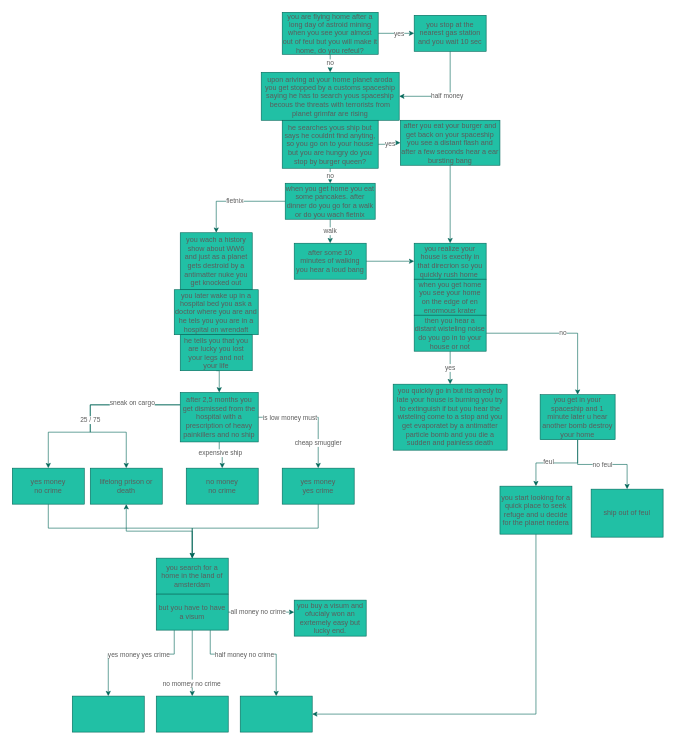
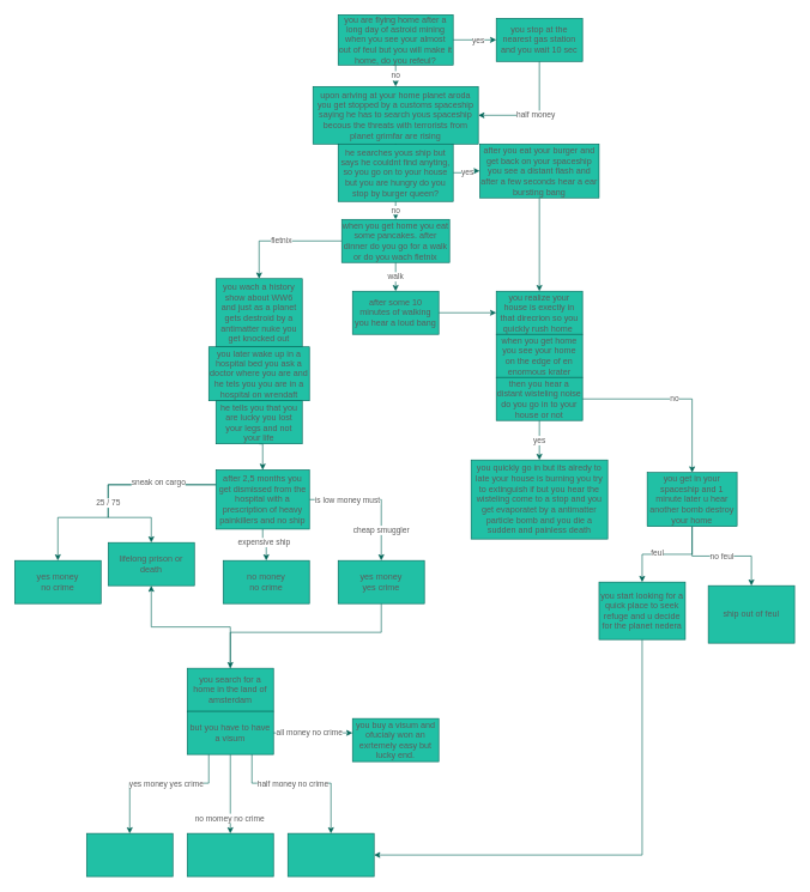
  <mxCell id="0" />
  <mxCell id="1" parent="0" />
  <mxCell id="2" value="no" style="edgeStyle=orthogonalEdgeStyle;orthogonalLoop=1;jettySize=auto;html=1;rounded=0;strokeColor=#006658;fontColor=#5C5C5C;" parent="1" source="5" target="7" edge="1"><mxGeometry relative="1" as="geometry" /></mxCell>
  <mxCell id="3" value="" style="edgeStyle=orthogonalEdgeStyle;orthogonalLoop=1;jettySize=auto;html=1;rounded=0;strokeColor=#006658;fontColor=#5C5C5C;" parent="1" source="5" target="9" edge="1"><mxGeometry relative="1" as="geometry" /></mxCell>
  <mxCell id="4" value="yes" style="edgeLabel;html=1;align=center;verticalAlign=middle;resizable=0;points=[];fontColor=#5C5C5C;" parent="3" vertex="1" connectable="0"><mxGeometry x="-0.207" y="-1" relative="1" as="geometry"><mxPoint x="10" y="-1" as="offset" /></mxGeometry></mxCell>
  <mxCell id="5" value="you are flying home after a long day of astroid mining when you see your almost out of feul but you will make it home, do you refeul?" style="whiteSpace=wrap;html=1;arcSize=22;fillColor=#21C0A5;strokeColor=#006658;fontColor=#5C5C5C;" parent="1" vertex="1"><mxGeometry x="470" y="20" width="160" height="70" as="geometry" /></mxCell>
  <mxCell id="6" style="edgeStyle=orthogonalEdgeStyle;orthogonalLoop=1;jettySize=auto;html=1;exitX=0.5;exitY=1;exitDx=0;exitDy=0;rounded=0;strokeColor=#006658;fontColor=#5C5C5C;" parent="1" source="7" target="12" edge="1"><mxGeometry relative="1" as="geometry" /></mxCell>
  <mxCell id="7" value="upon ariving at your home planet aroda you get stopped by a customs spaceship saying he has to search yous spaceship becous the threats with terrorists from planet grimfar are rising" style="whiteSpace=wrap;html=1;fillColor=#21C0A5;strokeColor=#006658;fontColor=#5C5C5C;" parent="1" vertex="1"><mxGeometry x="435" y="120" width="230" height="80" as="geometry" /></mxCell>
  <mxCell id="8" value="half money" style="edgeStyle=orthogonalEdgeStyle;orthogonalLoop=1;jettySize=auto;html=1;exitX=0.5;exitY=1;exitDx=0;exitDy=0;rounded=0;strokeColor=#006658;fontColor=#5C5C5C;" parent="1" source="9" target="7" edge="1"><mxGeometry relative="1" as="geometry"><Array as="points"><mxPoint x="750" y="160" /></Array></mxGeometry></mxCell>
  <mxCell id="9" value="you stop at the nearest gas station&lt;br&gt;and you wait 10 sec" style="whiteSpace=wrap;html=1;fillColor=#21C0A5;strokeColor=#006658;fontColor=#5C5C5C;" parent="1" vertex="1"><mxGeometry x="690" y="25" width="120" height="60" as="geometry" /></mxCell>
  <mxCell id="10" value="yes" style="edgeStyle=orthogonalEdgeStyle;orthogonalLoop=1;jettySize=auto;html=1;rounded=0;strokeColor=#006658;fontColor=#5C5C5C;" parent="1" source="12" target="14" edge="1"><mxGeometry relative="1" as="geometry" /></mxCell>
  <mxCell id="11" value="no" style="edgeStyle=orthogonalEdgeStyle;orthogonalLoop=1;jettySize=auto;html=1;rounded=0;strokeColor=#006658;fontColor=#5C5C5C;" parent="1" source="12" target="17" edge="1"><mxGeometry relative="1" as="geometry" /></mxCell>
  <mxCell id="12" value="he searches yous ship but says he couldnt find anyting, so you go on to your house but you are hungry do you stop by burger queen?" style="whiteSpace=wrap;html=1;fillColor=#21C0A5;strokeColor=#006658;fontColor=#5C5C5C;" parent="1" vertex="1"><mxGeometry x="470" y="200" width="160" height="80" as="geometry" /></mxCell>
  <mxCell id="13" style="edgeStyle=orthogonalEdgeStyle;orthogonalLoop=1;jettySize=auto;html=1;exitX=0.5;exitY=1;exitDx=0;exitDy=0;entryX=0.5;entryY=0;entryDx=0;entryDy=0;rounded=0;strokeColor=#006658;fontColor=#5C5C5C;" parent="1" source="14" target="18" edge="1"><mxGeometry relative="1" as="geometry" /></mxCell>
  <mxCell id="14" value="after you eat your burger and get back on your spaceship you see a distant flash and after a few seconds hear a ear bursting bang" style="whiteSpace=wrap;html=1;fillColor=#21C0A5;strokeColor=#006658;fontColor=#5C5C5C;" parent="1" vertex="1"><mxGeometry x="667" y="200" width="166" height="75" as="geometry" /></mxCell>
  <mxCell id="15" value="fletnix" style="edgeStyle=orthogonalEdgeStyle;orthogonalLoop=1;jettySize=auto;html=1;rounded=0;strokeColor=#006658;fontColor=#5C5C5C;" parent="1" source="17" target="28" edge="1"><mxGeometry relative="1" as="geometry" /></mxCell>
  <mxCell id="16" value="walk" style="edgeStyle=orthogonalEdgeStyle;orthogonalLoop=1;jettySize=auto;html=1;rounded=0;strokeColor=#006658;fontColor=#5C5C5C;" parent="1" source="17" target="30" edge="1"><mxGeometry relative="1" as="geometry" /></mxCell>
  <mxCell id="17" value="when you get home you eat some pancakes. after dinner do you go for a walk or do you wach fletnix" style="whiteSpace=wrap;html=1;fillColor=#21C0A5;strokeColor=#006658;fontColor=#5C5C5C;" parent="1" vertex="1"><mxGeometry x="475" y="305" width="150" height="60" as="geometry" /></mxCell>
  <mxCell id="18" value="you realize your house is exectly in that direcrion so you quickly rush home&amp;nbsp;" style="whiteSpace=wrap;html=1;fillColor=#21C0A5;strokeColor=#006658;fontColor=#5C5C5C;" parent="1" vertex="1"><mxGeometry x="690" y="405" width="120" height="60" as="geometry" /></mxCell>
  <mxCell id="19" value="when you get home you see your home on the edge of en enormous krater" style="whiteSpace=wrap;html=1;fillColor=#21C0A5;strokeColor=#006658;fontColor=#5C5C5C;" parent="1" vertex="1"><mxGeometry x="690" y="465" width="120" height="60" as="geometry" /></mxCell>
  <mxCell id="20" value="yes" style="edgeStyle=orthogonalEdgeStyle;orthogonalLoop=1;jettySize=auto;html=1;rounded=0;strokeColor=#006658;fontColor=#5C5C5C;" parent="1" source="22" target="23" edge="1"><mxGeometry relative="1" as="geometry" /></mxCell>
  <mxCell id="21" value="no" style="edgeStyle=orthogonalEdgeStyle;rounded=0;orthogonalLoop=1;jettySize=auto;html=1;exitX=1;exitY=0.5;exitDx=0;exitDy=0;strokeColor=#006658;fontColor=#5C5C5C;" parent="1" source="22" target="27" edge="1"><mxGeometry relative="1" as="geometry" /></mxCell>
  <mxCell id="22" value="then you hear a distant wisteling noise do you go in to your house or not" style="whiteSpace=wrap;html=1;fillColor=#21C0A5;strokeColor=#006658;fontColor=#5C5C5C;" parent="1" vertex="1"><mxGeometry x="690" y="525" width="120" height="60" as="geometry" /></mxCell>
  <mxCell id="23" value="you quickly go in but its alredy to late your house is burning you try to extinguish if but you hear the wisteling come to a stop and you get evaporatet by a antimatter particle bomb and you die a sudden and painless death" style="whiteSpace=wrap;html=1;fillColor=#21C0A5;strokeColor=#006658;fontColor=#5C5C5C;" parent="1" vertex="1"><mxGeometry x="655" y="640" width="190" height="110" as="geometry" /></mxCell>
  <mxCell id="24" value="" style="edgeStyle=orthogonalEdgeStyle;rounded=0;orthogonalLoop=1;jettySize=auto;html=1;strokeColor=#006658;fontColor=#5C5C5C;" parent="1" source="27" target="44" edge="1"><mxGeometry relative="1" as="geometry" /></mxCell>
  <mxCell id="25" value="feul" style="edgeLabel;html=1;align=center;verticalAlign=middle;resizable=0;points=[];fontColor=#5C5C5C;" parent="24" vertex="1" connectable="0"><mxGeometry x="0.2" y="-3" relative="1" as="geometry"><mxPoint as="offset" /></mxGeometry></mxCell>
  <mxCell id="26" value="no feul" style="edgeStyle=orthogonalEdgeStyle;rounded=0;orthogonalLoop=1;jettySize=auto;html=1;strokeColor=#006658;fontColor=#5C5C5C;" parent="1" source="27" target="62" edge="1"><mxGeometry relative="1" as="geometry" /></mxCell>
  <mxCell id="27" value="you get in your spaceship and 1 minute later u hear another bomb destroy your home" style="whiteSpace=wrap;html=1;fillColor=#21C0A5;strokeColor=#006658;fontColor=#5C5C5C;" parent="1" vertex="1"><mxGeometry x="900" y="657.5" width="125" height="75" as="geometry" /></mxCell>
  <mxCell id="28" value="you wach a history show about WW6&lt;br&gt;and just as a planet gets destroid by a antimatter nuke you get knocked out" style="whiteSpace=wrap;html=1;fillColor=#21C0A5;strokeColor=#006658;fontColor=#5C5C5C;" parent="1" vertex="1"><mxGeometry x="300" y="387.5" width="120" height="95" as="geometry" /></mxCell>
  <mxCell id="29" style="edgeStyle=orthogonalEdgeStyle;orthogonalLoop=1;jettySize=auto;html=1;exitX=1;exitY=0.5;exitDx=0;exitDy=0;entryX=0;entryY=0.5;entryDx=0;entryDy=0;rounded=0;strokeColor=#006658;fontColor=#5C5C5C;" parent="1" source="30" target="18" edge="1"><mxGeometry relative="1" as="geometry" /></mxCell>
  <mxCell id="30" value="after some 10 minutes of walking you hear a loud bang" style="whiteSpace=wrap;html=1;fillColor=#21C0A5;strokeColor=#006658;fontColor=#5C5C5C;" parent="1" vertex="1"><mxGeometry x="490" y="405" width="120" height="60" as="geometry" /></mxCell>
  <mxCell id="31" value="" style="edgeStyle=orthogonalEdgeStyle;orthogonalLoop=1;jettySize=auto;html=1;fontSize=12;endArrow=open;startSize=14;endSize=14;rounded=0;strokeColor=#006658;fontColor=#5C5C5C;" parent="1" source="32" target="34" edge="1"><mxGeometry relative="1" as="geometry" /></mxCell>
  <mxCell id="32" value="you later wake up in a hospital bed you ask a doctor where you are and he tels you you are in a hospital on wrendaft" style="whiteSpace=wrap;html=1;fillColor=#21C0A5;strokeColor=#006658;fontColor=#5C5C5C;" parent="1" vertex="1"><mxGeometry x="290" y="482.5" width="140" height="75" as="geometry" /></mxCell>
  <mxCell id="33" style="edgeStyle=orthogonalEdgeStyle;rounded=0;orthogonalLoop=1;jettySize=auto;html=1;exitX=0.5;exitY=1;exitDx=0;exitDy=0;entryX=0.5;entryY=0;entryDx=0;entryDy=0;strokeColor=#006658;fontColor=#5C5C5C;" parent="1" source="34" target="42" edge="1"><mxGeometry relative="1" as="geometry" /></mxCell>
  <mxCell id="34" value="he tells you that you are lucky you lost your legs and not your life" style="whiteSpace=wrap;html=1;fillColor=#21C0A5;strokeColor=#006658;fontColor=#5C5C5C;" parent="1" vertex="1"><mxGeometry x="300" y="557.5" width="120" height="60" as="geometry" /></mxCell>
  <mxCell id="35" value="cheap smuggler" style="edgeStyle=orthogonalEdgeStyle;rounded=0;orthogonalLoop=1;jettySize=auto;html=1;strokeColor=#006658;fontColor=#5C5C5C;" parent="1" source="42" target="46" edge="1"><mxGeometry x="0.543" relative="1" as="geometry"><mxPoint as="offset" /></mxGeometry></mxCell>
  <mxCell id="36" value="is low money must" style="edgeLabel;html=1;align=center;verticalAlign=middle;resizable=0;points=[];fontColor=#5C5C5C;" parent="35" vertex="1" connectable="0"><mxGeometry x="-0.531" y="-1" relative="1" as="geometry"><mxPoint x="9" y="-1" as="offset" /></mxGeometry></mxCell>
  <mxCell id="37" value="" style="edgeStyle=orthogonalEdgeStyle;rounded=0;orthogonalLoop=1;jettySize=auto;html=1;strokeColor=#006658;fontColor=#5C5C5C;" parent="1" source="42" target="47" edge="1"><mxGeometry relative="1" as="geometry" /></mxCell>
  <mxCell id="38" value="expensive ship" style="edgeLabel;html=1;align=center;verticalAlign=middle;resizable=0;points=[];fontColor=#5C5C5C;" parent="37" vertex="1" connectable="0"><mxGeometry x="-0.281" y="1" relative="1" as="geometry"><mxPoint as="offset" /></mxGeometry></mxCell>
  <mxCell id="39" style="edgeStyle=orthogonalEdgeStyle;rounded=0;orthogonalLoop=1;jettySize=auto;html=1;exitX=0;exitY=0.25;exitDx=0;exitDy=0;entryX=0.5;entryY=0;entryDx=0;entryDy=0;strokeColor=#006658;fontColor=#5C5C5C;" parent="1" source="42" target="50" edge="1"><mxGeometry relative="1" as="geometry"><Array as="points"><mxPoint x="150" y="674" /><mxPoint x="150" y="720" /><mxPoint x="210" y="720" /></Array></mxGeometry></mxCell>
  <mxCell id="40" value="25 / 75" style="edgeStyle=orthogonalEdgeStyle;rounded=0;orthogonalLoop=1;jettySize=auto;html=1;exitX=0;exitY=0.25;exitDx=0;exitDy=0;entryX=0.5;entryY=0;entryDx=0;entryDy=0;strokeColor=#006658;fontColor=#5C5C5C;" parent="1" source="42" target="49" edge="1"><mxGeometry x="0.079" relative="1" as="geometry"><Array as="points"><mxPoint x="150" y="674" /><mxPoint x="150" y="720" /><mxPoint x="80" y="720" /></Array><mxPoint as="offset" /></mxGeometry></mxCell>
  <mxCell id="41" value="sneak on cargo" style="edgeLabel;html=1;align=center;verticalAlign=middle;resizable=0;points=[];fontColor=#5C5C5C;" parent="40" vertex="1" connectable="0"><mxGeometry x="-0.273" y="-3" relative="1" as="geometry"><mxPoint x="38" as="offset" /></mxGeometry></mxCell>
  <mxCell id="42" value="after 2,5 months you get dismissed from the hospital with a prescription of heavy painkillers and no ship" style="whiteSpace=wrap;html=1;fillColor=#21C0A5;strokeColor=#006658;fontColor=#5C5C5C;" parent="1" vertex="1"><mxGeometry x="300" y="653.75" width="130" height="82.5" as="geometry" /></mxCell>
  <mxCell id="43" style="edgeStyle=orthogonalEdgeStyle;rounded=0;orthogonalLoop=1;jettySize=auto;html=1;exitX=0.5;exitY=1;exitDx=0;exitDy=0;entryX=1;entryY=0.5;entryDx=0;entryDy=0;strokeColor=#006658;fontColor=#5C5C5C;" parent="1" source="44" target="63" edge="1"><mxGeometry relative="1" as="geometry" /></mxCell>
  <mxCell id="44" value="you start looking for a quick place to seek refuge and u decide for the planet nedera" style="whiteSpace=wrap;html=1;fillColor=#21C0A5;strokeColor=#006658;fontColor=#5C5C5C;" parent="1" vertex="1"><mxGeometry x="833" y="810" width="120" height="80" as="geometry" /></mxCell>
  <mxCell id="45" style="edgeStyle=orthogonalEdgeStyle;rounded=0;orthogonalLoop=1;jettySize=auto;html=1;exitX=0.5;exitY=1;exitDx=0;exitDy=0;entryX=0.5;entryY=0;entryDx=0;entryDy=0;strokeColor=#006658;fontColor=#5C5C5C;" parent="1" source="46" target="52" edge="1"><mxGeometry relative="1" as="geometry"><mxPoint y="920" as="targetPoint" x="320" /><Array as="points"><mxPoint x="530" y="880" /><mxPoint y="880" x="320" /></Array></mxGeometry></mxCell>
  <mxCell id="46" value="yes money&lt;br&gt;yes crime" style="whiteSpace=wrap;html=1;fillColor=#21C0A5;strokeColor=#006658;fontColor=#5C5C5C;" parent="1" vertex="1"><mxGeometry x="470" y="780" width="120" height="60" as="geometry" /></mxCell>
  <mxCell id="47" value="no money&lt;br&gt;no crime" style="whiteSpace=wrap;html=1;fillColor=#21C0A5;strokeColor=#006658;fontColor=#5C5C5C;" parent="1" vertex="1"><mxGeometry x="310" y="780" width="120" height="60" as="geometry" /></mxCell>
- <mxCell id="48" value="" style="edgeStyle=orthogonalEdgeStyle;rounded=0;orthogonalLoop=1;jettySize=auto;html=1;strokeColor=#006658;fontColor=#5C5C5C;" parent="1" source="49" target="52" edge="1"><mxGeometry relative="1" as="geometry"><Array as="points"><mxPoint x="80" y="880" /><mxPoint y="880" x="320" /></Array></mxGeometry></mxCell>
  <mxCell id="49" value="yes money&lt;br&gt;no crime" style="whiteSpace=wrap;html=1;fillColor=#21C0A5;strokeColor=#006658;fontColor=#5C5C5C;" parent="1" vertex="1"><mxGeometry x="20" y="780" width="120" height="60" as="geometry" /></mxCell>
- <mxCell id="50" value="lifelong prison or death" style="whiteSpace=wrap;html=1;fillColor=#21C0A5;strokeColor=#006658;fontColor=#5C5C5C;" parent="1" vertex="1"><mxGeometry x="150" y="780" width="120" height="60" as="geometry" /></mxCell>
+ <mxCell id="50" value="lifelong prison or death" style="whiteSpace=wrap;html=1;fillColor=#21C0A5;strokeColor=#006658;fontColor=#5C5C5C;" parent="1" vertex="1"><mxGeometry x="150" y="755" width="120" height="60" as="geometry" /></mxCell>
  <mxCell id="51" value="" style="edgeStyle=orthogonalEdgeStyle;rounded=0;orthogonalLoop=1;jettySize=auto;html=1;strokeColor=#006658;fontColor=#5C5C5C;" parent="1" source="52" target="50" edge="1"><mxGeometry relative="1" as="geometry" /></mxCell>
  <mxCell id="52" value="you search for a home in the land of amsterdam" style="whiteSpace=wrap;html=1;fillColor=#21C0A5;strokeColor=#006658;fontColor=#5C5C5C;" parent="1" vertex="1"><mxGeometry x="260" y="930" width="120" height="60" as="geometry" /></mxCell>
  <mxCell id="53" value="all money no crime" style="edgeStyle=orthogonalEdgeStyle;rounded=0;orthogonalLoop=1;jettySize=auto;html=1;strokeColor=#006658;fontColor=#5C5C5C;" parent="1" source="60" target="61" edge="1"><mxGeometry x="-0.091" relative="1" as="geometry"><Array as="points"><mxPoint x="370" y="1030" /><mxPoint x="370" y="1030" /></Array><mxPoint as="offset" /></mxGeometry></mxCell>
  <mxCell id="54" value="" style="edgeStyle=orthogonalEdgeStyle;rounded=0;orthogonalLoop=1;jettySize=auto;html=1;strokeColor=#006658;fontColor=#5C5C5C;" parent="1" source="60" target="63" edge="1"><mxGeometry relative="1" as="geometry"><Array as="points"><mxPoint x="350" y="1090" /><mxPoint x="460" y="1090" /></Array></mxGeometry></mxCell>
  <mxCell id="55" value="half money no crime" style="edgeLabel;html=1;align=center;verticalAlign=middle;resizable=0;points=[];fontColor=#5C5C5C;" parent="54" vertex="1" connectable="0"><mxGeometry x="-0.181" y="1" relative="1" as="geometry"><mxPoint x="6" y="1" as="offset" /></mxGeometry></mxCell>
  <mxCell id="56" value="" style="edgeStyle=orthogonalEdgeStyle;rounded=0;orthogonalLoop=1;jettySize=auto;html=1;strokeColor=#006658;fontColor=#5C5C5C;" parent="1" source="60" target="64" edge="1"><mxGeometry relative="1" as="geometry"><Array as="points"><mxPoint y="1140" x="320" /><mxPoint y="1140" x="320" /></Array></mxGeometry></mxCell>
  <mxCell id="57" value="no momey no crime" style="edgeLabel;html=1;align=center;verticalAlign=middle;resizable=0;points=[];fontColor=#5C5C5C;" parent="56" vertex="1" connectable="0"><mxGeometry x="0.593" y="-2" relative="1" as="geometry"><mxPoint as="offset" /></mxGeometry></mxCell>
  <mxCell id="58" value="" style="edgeStyle=orthogonalEdgeStyle;rounded=0;orthogonalLoop=1;jettySize=auto;html=1;strokeColor=#006658;fontColor=#5C5C5C;" parent="1" source="60" target="65" edge="1"><mxGeometry relative="1" as="geometry"><Array as="points"><mxPoint x="290" y="1090" /><mxPoint x="180" y="1090" /></Array></mxGeometry></mxCell>
  <mxCell id="59" value="yes money yes crime" style="edgeLabel;html=1;align=center;verticalAlign=middle;resizable=0;points=[];fontColor=#5C5C5C;" parent="58" vertex="1" connectable="0"><mxGeometry x="0.053" y="2" relative="1" as="geometry"><mxPoint x="16" y="-2" as="offset" /></mxGeometry></mxCell>
  <mxCell id="60" value="but you have to have a visum" style="whiteSpace=wrap;html=1;fillColor=#21C0A5;strokeColor=#006658;fontColor=#5C5C5C;" parent="1" vertex="1"><mxGeometry x="260" y="990" width="120" height="60" as="geometry" /></mxCell>
  <mxCell id="61" value="you buy a visum and ofucialy won an exrtemely easy but lucky end." style="whiteSpace=wrap;html=1;fillColor=#21C0A5;strokeColor=#006658;fontColor=#5C5C5C;" parent="1" vertex="1"><mxGeometry x="490" y="1000" width="120" height="60" as="geometry" /></mxCell>
  <mxCell id="62" value="ship out of feul" style="whiteSpace=wrap;html=1;fillColor=#21C0A5;strokeColor=#006658;fontColor=#5C5C5C;" parent="1" vertex="1"><mxGeometry x="985" y="815" width="120" height="80" as="geometry" /></mxCell>
  <mxCell id="63" value="" style="whiteSpace=wrap;html=1;fillColor=#21C0A5;strokeColor=#006658;fontColor=#5C5C5C;" parent="1" vertex="1"><mxGeometry x="400" y="1160" width="120" height="60" as="geometry" /></mxCell>
  <mxCell id="64" value="" style="whiteSpace=wrap;html=1;fillColor=#21C0A5;strokeColor=#006658;fontColor=#5C5C5C;" parent="1" vertex="1"><mxGeometry x="260" y="1160" width="120" height="60" as="geometry" /></mxCell>
  <mxCell id="65" value="" style="whiteSpace=wrap;html=1;fillColor=#21C0A5;strokeColor=#006658;fontColor=#5C5C5C;" parent="1" vertex="1"><mxGeometry x="120" y="1160" width="120" height="60" as="geometry" /></mxCell>
